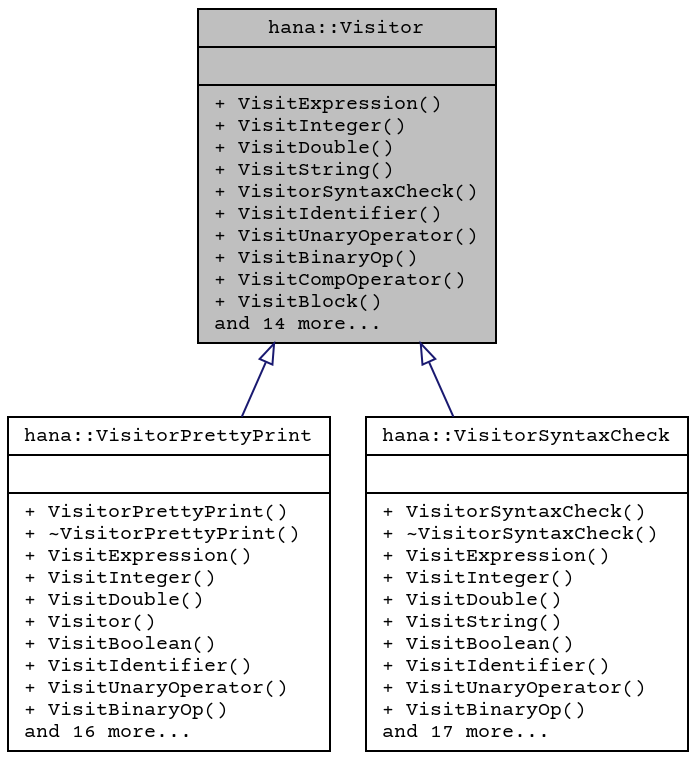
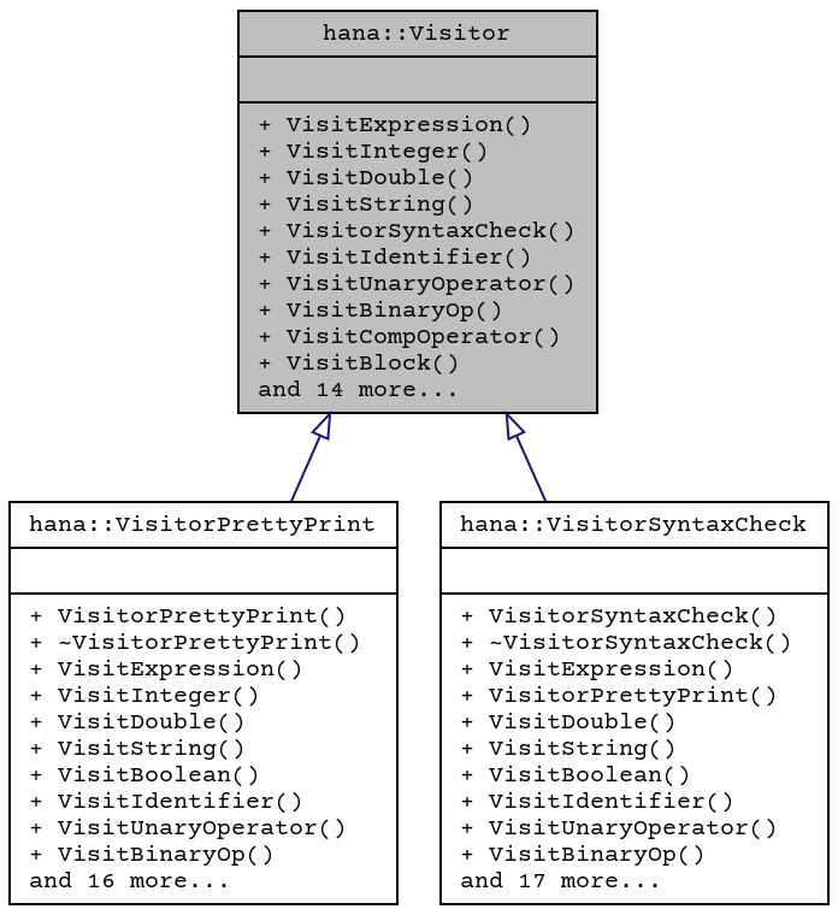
  digraph {
    fontname="Courier Prime"
    node [color=black fillcolor=white fontname="Courier Prime" fontsize=10 shape=record style=filled]
    edge [arrowtail=onormal color=midnightblue dir=back fontname="Courier Prime" fontsize=10 labelfontname=Helvetica labelfontsize=10 style=solid]
    n1 [fillcolor=grey75 fontcolor=black height=0.2 label="{hana::Visitor\n||+ VisitExpression()\l+ VisitInteger()\l+ VisitDouble()\l+ VisitString()\l+ VisitorSyntaxCheck()\l+ VisitIdentifier()\l+ VisitUnaryOperator()\l+ VisitBinaryOp()\l+ VisitCompOperator()\l+ VisitBlock()\land 14 more...\l}" width=0.4]
-   n2 [height=0.2 label="{hana::VisitorPrettyPrint\n||+ VisitorPrettyPrint()\l+ ~VisitorPrettyPrint()\l+ VisitExpression()\l+ VisitInteger()\l+ VisitDouble()\l+ Visitor()\l+ VisitBoolean()\l+ VisitIdentifier()\l+ VisitUnaryOperator()\l+ VisitBinaryOp()\land 16 more...\l}" width=0.4]
-   n3 [height=0.2 label="{hana::VisitorSyntaxCheck\n||+ VisitorSyntaxCheck()\l+ ~VisitorSyntaxCheck()\l+ VisitExpression()\l+ VisitInteger()\l+ VisitDouble()\l+ VisitString()\l+ VisitBoolean()\l+ VisitIdentifier()\l+ VisitUnaryOperator()\l+ VisitBinaryOp()\land 17 more...\l}" width=0.4]
+   n2 [height=0.2 label="{hana::VisitorPrettyPrint\n||+ VisitorPrettyPrint()\l+ ~VisitorPrettyPrint()\l+ VisitExpression()\l+ VisitInteger()\l+ VisitDouble()\l+ VisitString()\l+ VisitBoolean()\l+ VisitIdentifier()\l+ VisitUnaryOperator()\l+ VisitBinaryOp()\land 16 more...\l}" width=0.4]
+   n3 [height=0.2 label="{hana::VisitorSyntaxCheck\n||+ VisitorSyntaxCheck()\l+ ~VisitorSyntaxCheck()\l+ VisitExpression()\l+ VisitorPrettyPrint()\l+ VisitDouble()\l+ VisitString()\l+ VisitBoolean()\l+ VisitIdentifier()\l+ VisitUnaryOperator()\l+ VisitBinaryOp()\land 17 more...\l}" width=0.4]
    n1 -> n2
    n1 -> n3
  }
